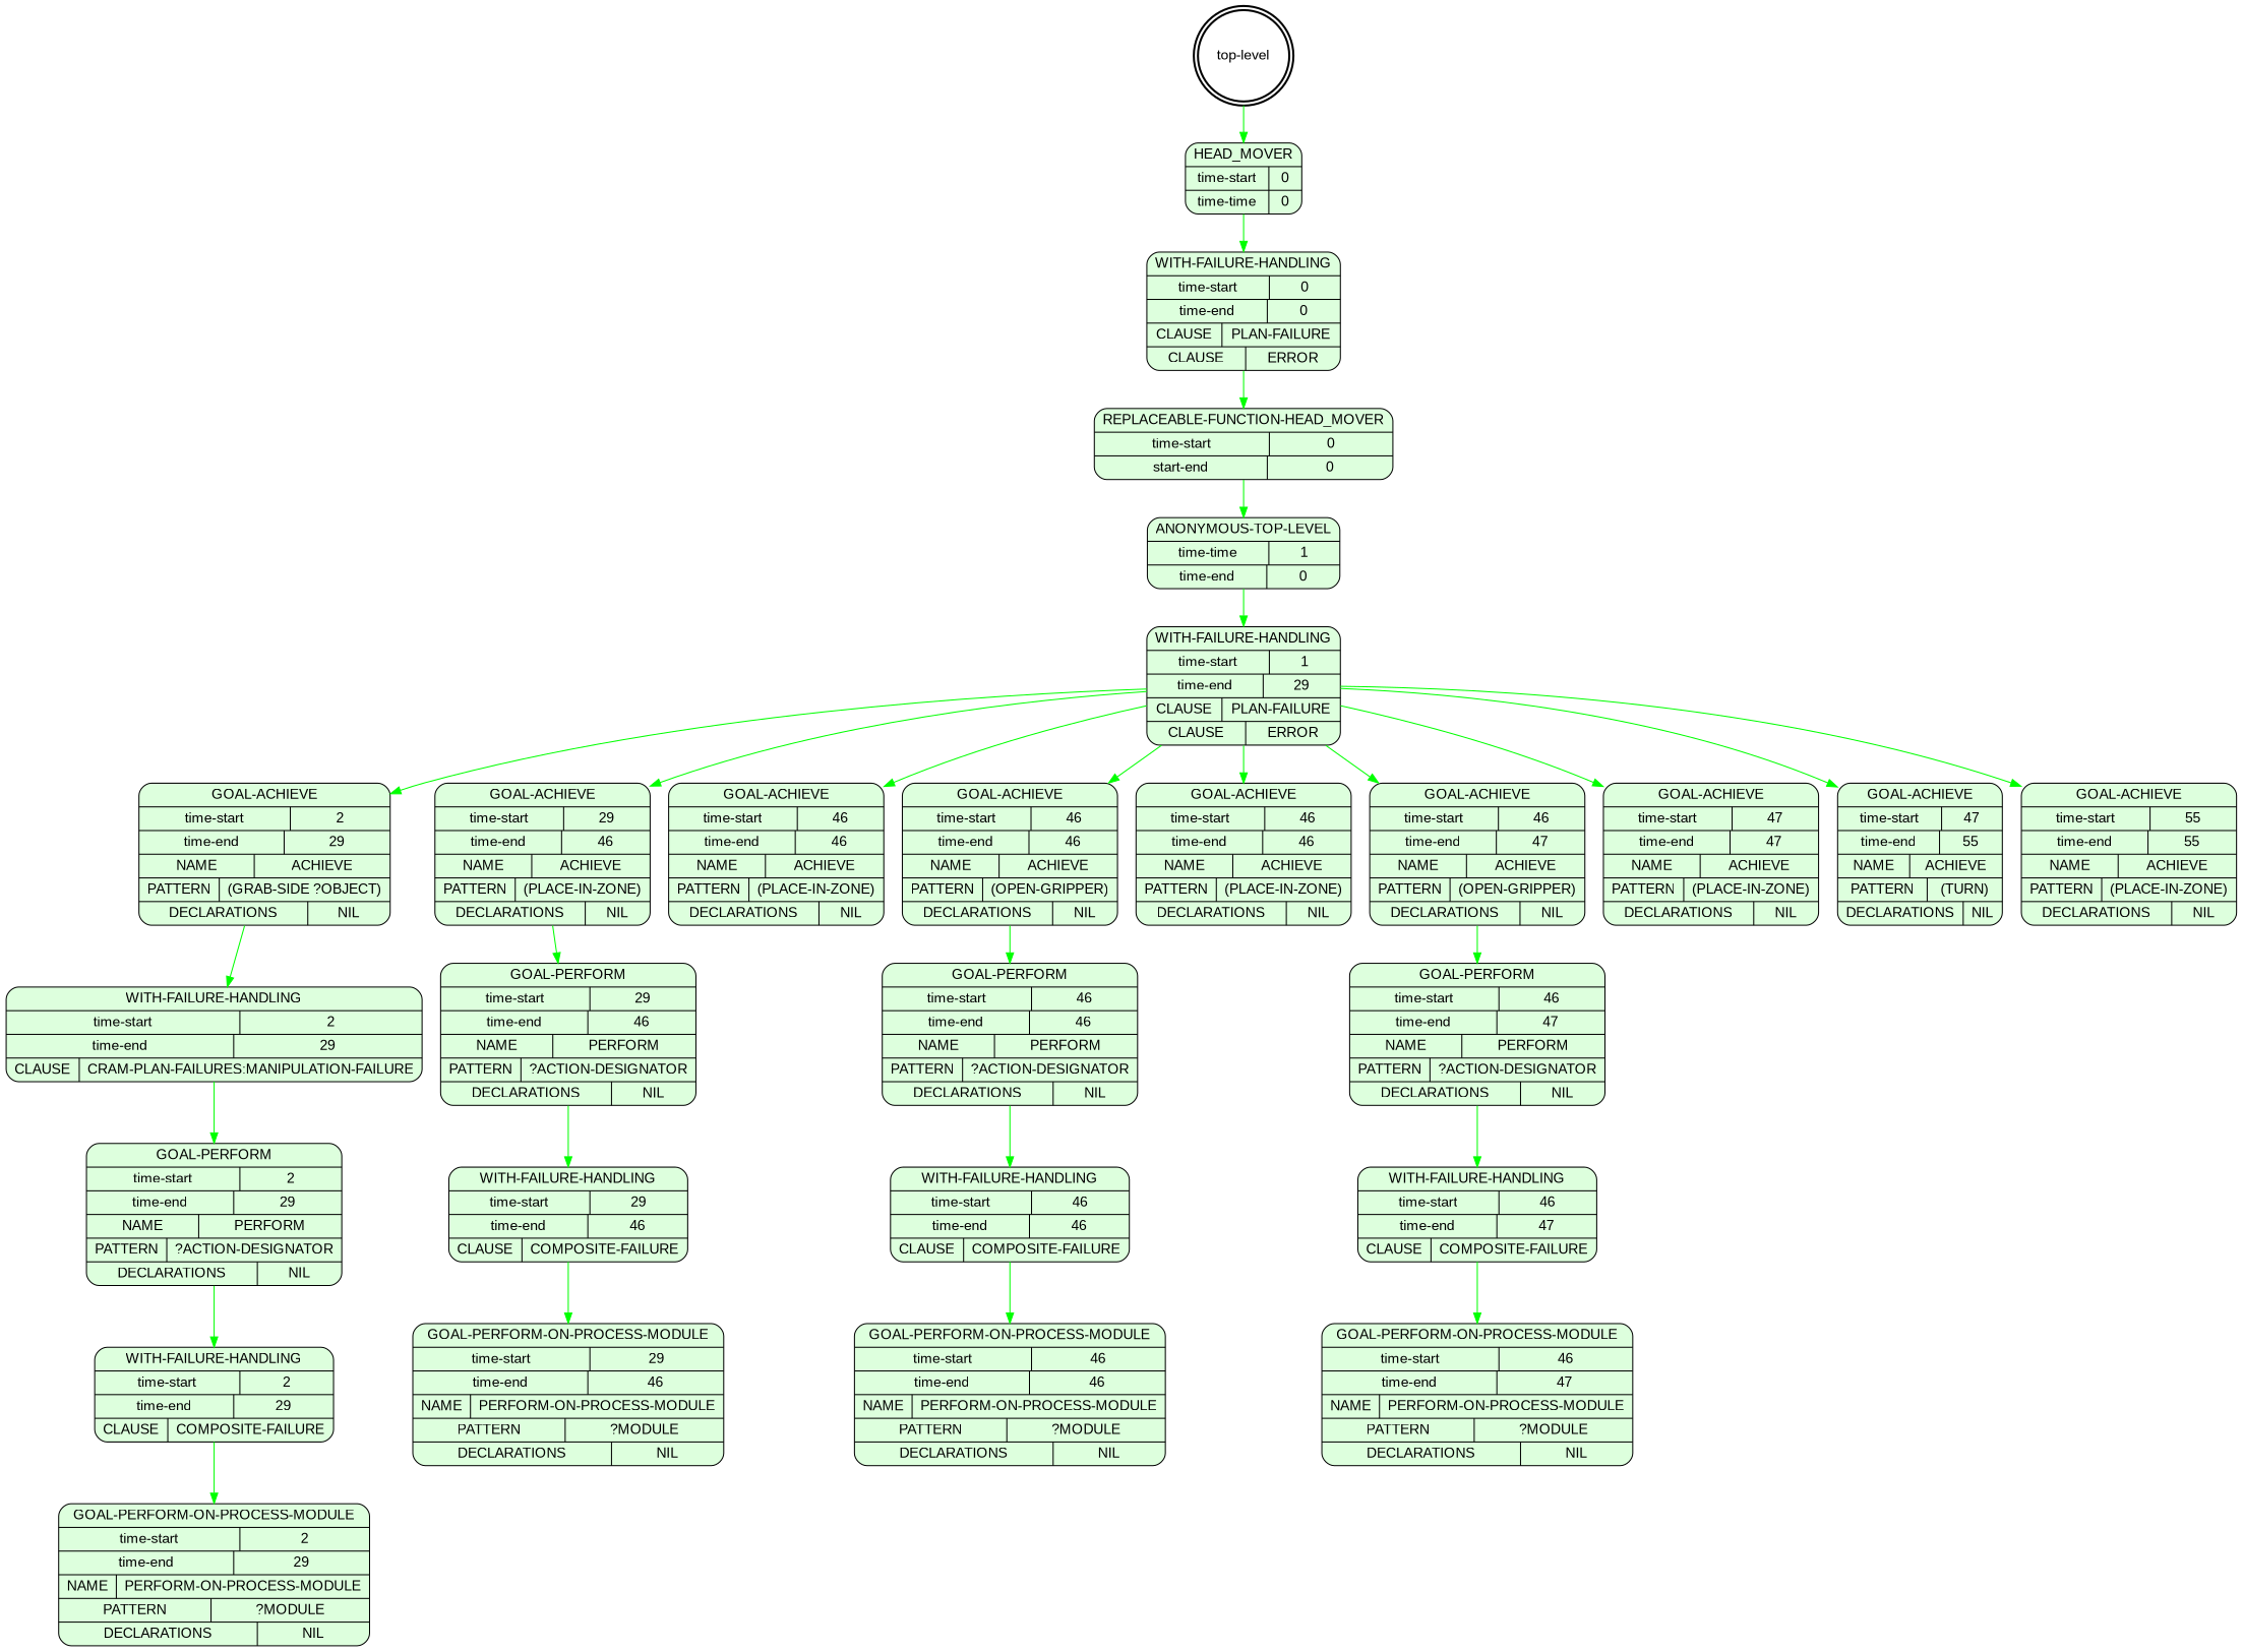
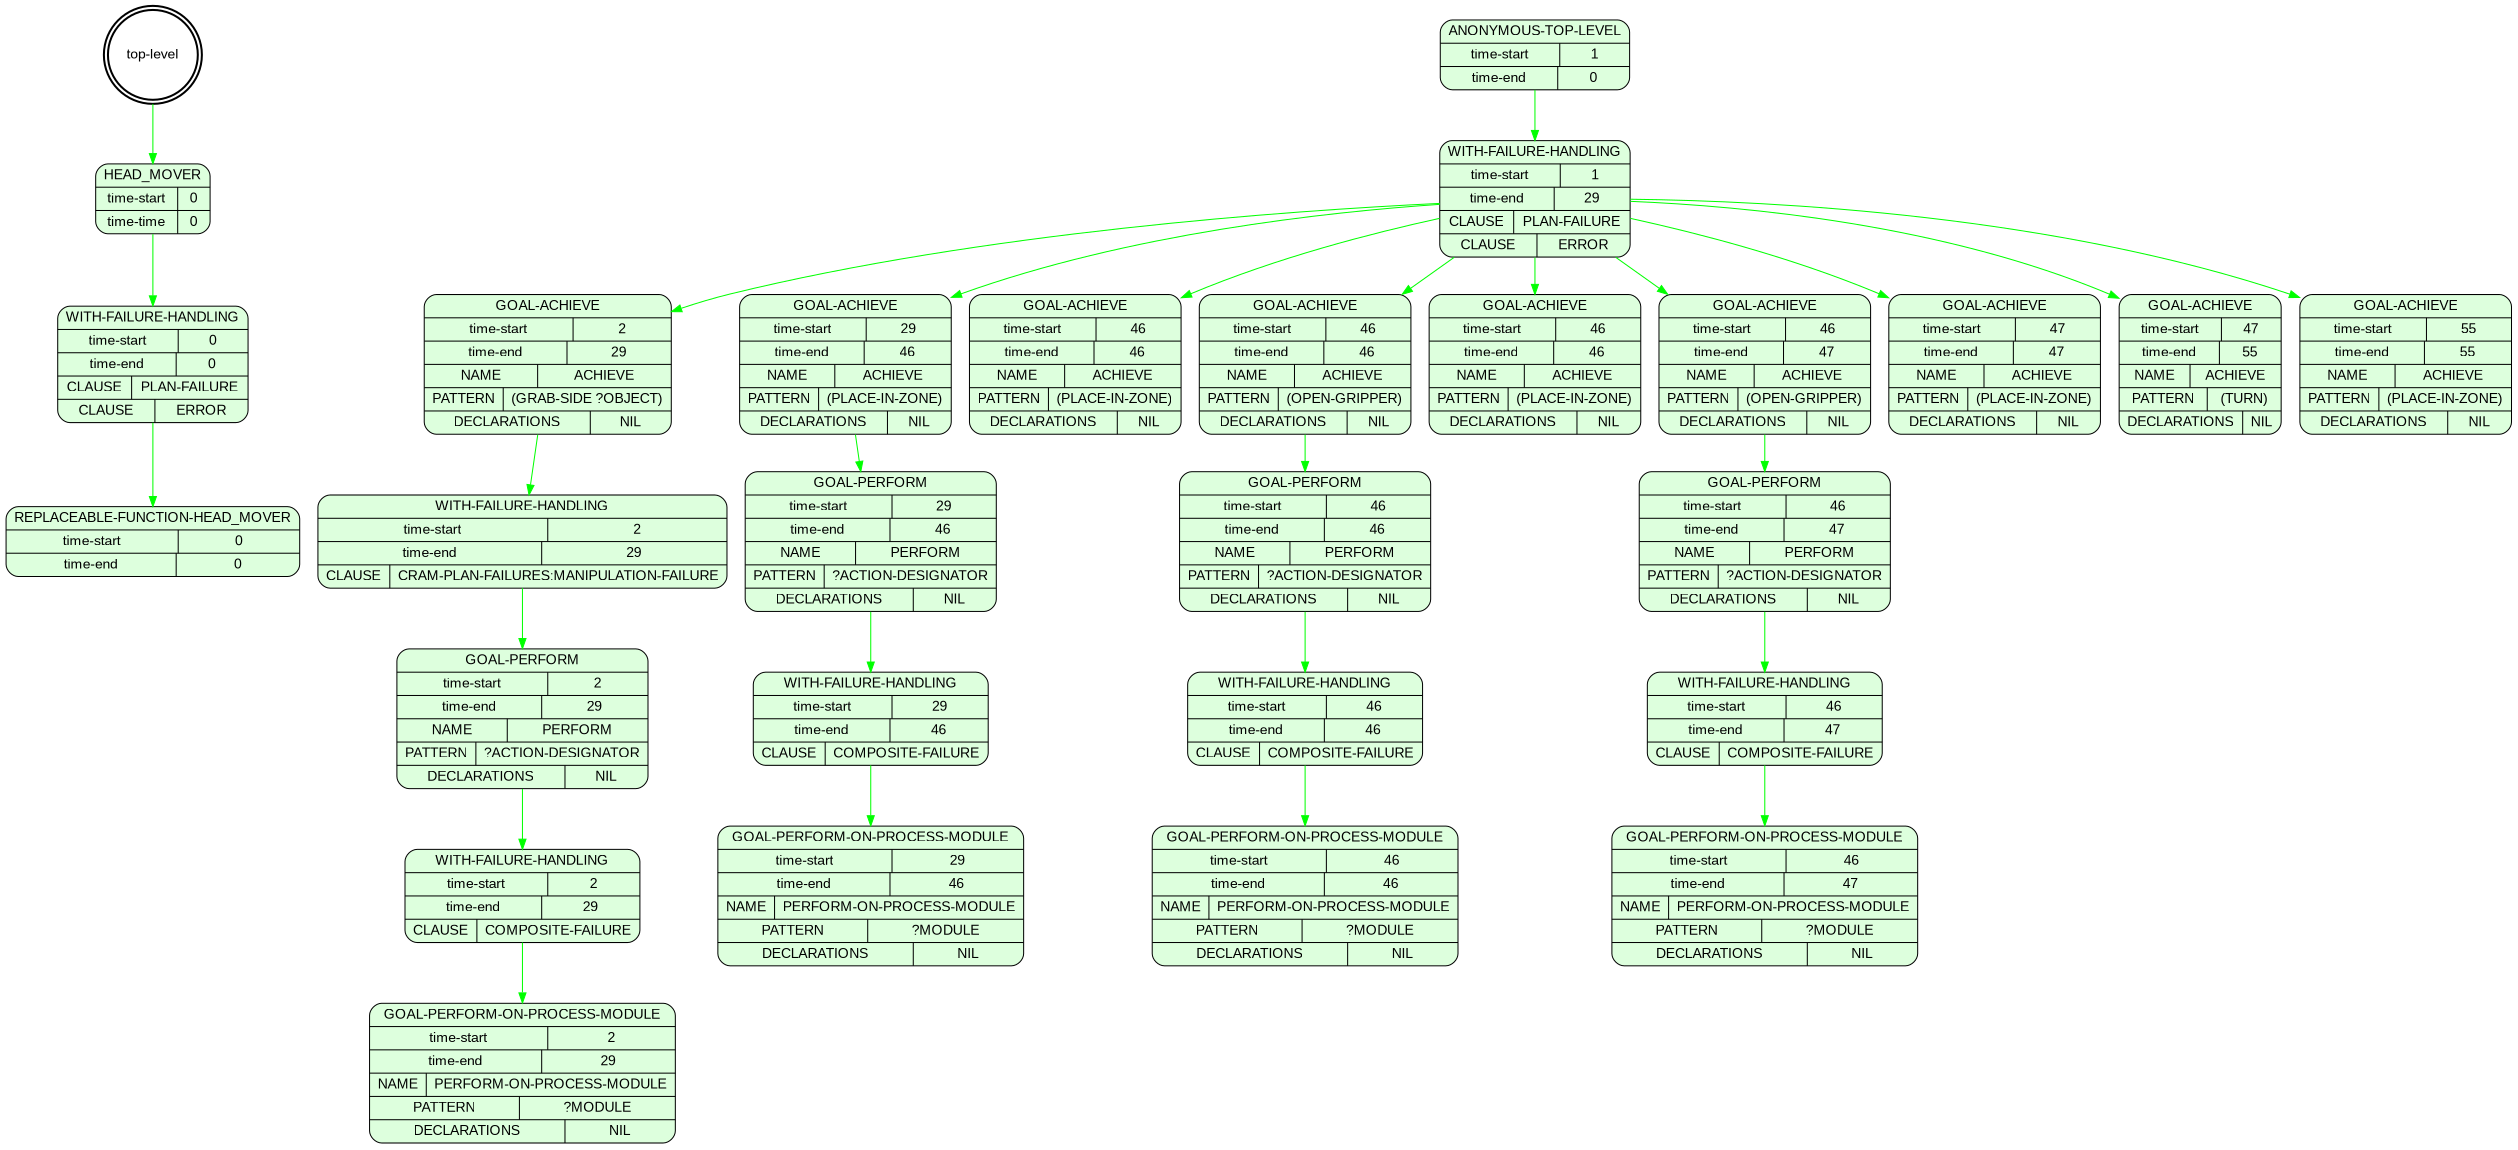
  digraph {
    fontname="Liberation Sans"
    node [fontname="Liberation Sans" shape=Mrecord style=filled fillcolor="#ddffdd"]
    edge [color=green fontname="Liberation Sans"]
    n1 [label="top-level" shape=doublecircle style=bold fillcolor=""]
    n2 [label="{HEAD_MOVER|{time-start | 0}|{time-time | 0}}"]
    n3 [label="{WITH-FAILURE-HANDLING|{time-start | 0}|{time-end | 0}|{CLAUSE | PLAN-FAILURE}|{CLAUSE | ERROR}}"]
-   n4 [label="{REPLACEABLE-FUNCTION-HEAD_MOVER|{time-start | 0}|{start-end | 0}}"]
-   n5 [label="{ANONYMOUS-TOP-LEVEL|{time-time | 1}|{time-end | 0}}"]
+   n4 [label="{REPLACEABLE-FUNCTION-HEAD_MOVER|{time-start | 0}|{time-end | 0}}"]
+   n5 [label="{ANONYMOUS-TOP-LEVEL|{time-start | 1}|{time-end | 0}}"]
    n6 [label="{WITH-FAILURE-HANDLING|{time-start | 1}|{time-end | 29}|{CLAUSE | PLAN-FAILURE}|{CLAUSE | ERROR}}"]
    n7 [label="{GOAL-ACHIEVE|{time-start | 2}|{time-end | 29}|{NAME | ACHIEVE}|{PATTERN | (GRAB-SIDE ?OBJECT)}|{DECLARATIONS | NIL}}"]
    n8 [label="{GOAL-ACHIEVE|{time-start | 29}|{time-end | 46}|{NAME | ACHIEVE}|{PATTERN | (PLACE-IN-ZONE)}|{DECLARATIONS | NIL}}"]
    n9 [label="{GOAL-ACHIEVE|{time-start | 46}|{time-end | 46}|{NAME | ACHIEVE}|{PATTERN | (PLACE-IN-ZONE)}|{DECLARATIONS | NIL}}"]
    n10 [label="{GOAL-ACHIEVE|{time-start | 46}|{time-end | 46}|{NAME | ACHIEVE}|{PATTERN | (OPEN-GRIPPER)}|{DECLARATIONS | NIL}}"]
    n11 [label="{GOAL-ACHIEVE|{time-start | 46}|{time-end | 46}|{NAME | ACHIEVE}|{PATTERN | (PLACE-IN-ZONE)}|{DECLARATIONS | NIL}}"]
    n12 [label="{GOAL-ACHIEVE|{time-start | 46}|{time-end | 47}|{NAME | ACHIEVE}|{PATTERN | (OPEN-GRIPPER)}|{DECLARATIONS | NIL}}"]
    n13 [label="{GOAL-ACHIEVE|{time-start | 47}|{time-end | 47}|{NAME | ACHIEVE}|{PATTERN | (PLACE-IN-ZONE)}|{DECLARATIONS | NIL}}"]
    n14 [label="{GOAL-ACHIEVE|{time-start | 47}|{time-end | 55}|{NAME | ACHIEVE}|{PATTERN | (TURN)}|{DECLARATIONS | NIL}}"]
    n15 [label="{GOAL-ACHIEVE|{time-start | 55}|{time-end | 55}|{NAME | ACHIEVE}|{PATTERN | (PLACE-IN-ZONE)}|{DECLARATIONS | NIL}}"]
    n16 [label="{WITH-FAILURE-HANDLING|{time-start | 2}|{time-end | 29}|{CLAUSE | CRAM-PLAN-FAILURES:MANIPULATION-FAILURE}}"]
    n17 [label="{GOAL-PERFORM|{time-start | 29}|{time-end | 46}|{NAME | PERFORM}|{PATTERN | ?ACTION-DESIGNATOR}|{DECLARATIONS | NIL}}"]
    n18 [label="{GOAL-PERFORM|{time-start | 46}|{time-end | 46}|{NAME | PERFORM}|{PATTERN | ?ACTION-DESIGNATOR}|{DECLARATIONS | NIL}}"]
    n19 [label="{GOAL-PERFORM|{time-start | 46}|{time-end | 47}|{NAME | PERFORM}|{PATTERN | ?ACTION-DESIGNATOR}|{DECLARATIONS | NIL}}"]
    n20 [label="{GOAL-PERFORM|{time-start | 2}|{time-end | 29}|{NAME | PERFORM}|{PATTERN | ?ACTION-DESIGNATOR}|{DECLARATIONS | NIL}}"]
    n21 [label="{WITH-FAILURE-HANDLING|{time-start | 2}|{time-end | 29}|{CLAUSE | COMPOSITE-FAILURE}}"]
    n22 [label="{GOAL-PERFORM-ON-PROCESS-MODULE|{time-start | 2}|{time-end | 29}|{NAME | PERFORM-ON-PROCESS-MODULE}|{PATTERN | ?MODULE}|{DECLARATIONS | NIL}}"]
    n23 [label="{WITH-FAILURE-HANDLING|{time-start | 29}|{time-end | 46}|{CLAUSE | COMPOSITE-FAILURE}}"]
    n24 [label="{GOAL-PERFORM-ON-PROCESS-MODULE|{time-start | 29}|{time-end | 46}|{NAME | PERFORM-ON-PROCESS-MODULE}|{PATTERN | ?MODULE}|{DECLARATIONS | NIL}}"]
    n25 [label="{WITH-FAILURE-HANDLING|{time-start | 46}|{time-end | 46}|{CLAUSE | COMPOSITE-FAILURE}}"]
    n26 [label="{GOAL-PERFORM-ON-PROCESS-MODULE|{time-start | 46}|{time-end | 46}|{NAME | PERFORM-ON-PROCESS-MODULE}|{PATTERN | ?MODULE}|{DECLARATIONS | NIL}}"]
    n27 [label="{WITH-FAILURE-HANDLING|{time-start | 46}|{time-end | 47}|{CLAUSE | COMPOSITE-FAILURE}}"]
    n28 [label="{GOAL-PERFORM-ON-PROCESS-MODULE|{time-start | 46}|{time-end | 47}|{NAME | PERFORM-ON-PROCESS-MODULE}|{PATTERN | ?MODULE}|{DECLARATIONS | NIL}}"]
    n1 -> n2
    n2 -> n3
    n3 -> n4
-   n4 -> n5
    n5 -> n6
    n6 -> n7
    n6 -> n8
    n6 -> n9
    n6 -> n10
    n6 -> n11
    n6 -> n12
    n6 -> n13
    n6 -> n14
    n6 -> n15
    n7 -> n16
    n8 -> n17
    n10 -> n18
    n12 -> n19
    n16 -> n20
    n17 -> n23
    n18 -> n25
    n19 -> n27
    n20 -> n21
    n21 -> n22
    n23 -> n24
    n25 -> n26
    n27 -> n28
  }
